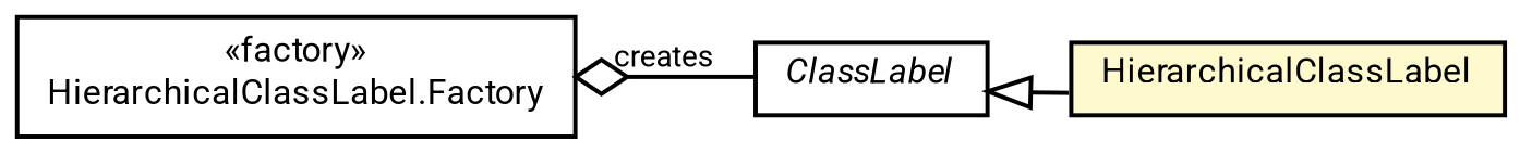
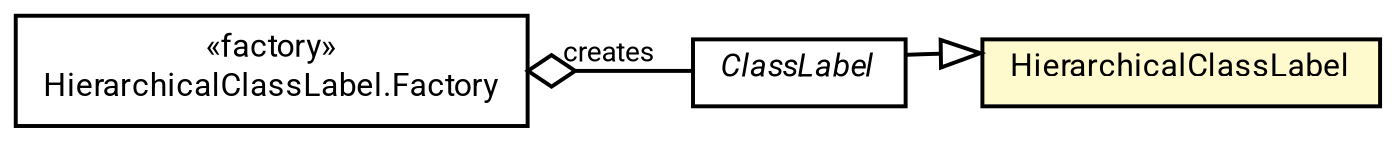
  digraph {
    nodesep=0.15
    rankdir=LR
    ranksep=0.25
    node [fontcolor=black fontname=Roboto fontsize=8 margin=0 shape=plaintext]
    edge [color=black dir=back fontname=Roboto fontsize=7 labelfontname=Roboto labelfontsize=7]
    n1 [height=0 label=<<table title="de.lmu.ifi.dbs.elki.data.ClassLabel" border="0" cellborder="1" cellspacing="0" cellpadding="2" href="ClassLabel.html" target="_parent"> 		<tr><td><table border="0" cellspacing="0" cellpadding="1"> 		<tr><td align="center" balign="center"> <font face="Roboto"><i>ClassLabel</i></font> </td></tr> 		</table></td></tr> 		</table>> width=0]
    n2 [height=0 label=<<table title="de.lmu.ifi.dbs.elki.data.HierarchicalClassLabel" border="0" cellborder="1" cellspacing="0" cellpadding="2" bgcolor="lemonChiffon" href="HierarchicalClassLabel.html" target="_parent"> 		<tr><td><table border="0" cellspacing="0" cellpadding="1"> 		<tr><td align="center" balign="center"> <font face="Roboto">HierarchicalClassLabel</font> </td></tr> 		</table></td></tr> 		</table>> width=0]
    n3 [height=0 label=<<table title="de.lmu.ifi.dbs.elki.data.HierarchicalClassLabel.Factory" border="0" cellborder="1" cellspacing="0" cellpadding="2" href="HierarchicalClassLabel.Factory.html" target="_parent"> 		<tr><td><table border="0" cellspacing="0" cellpadding="1"> 		<tr><td align="center" balign="center"> &#171;factory&#187; </td></tr> 		<tr><td align="center" balign="center"> <font face="Roboto">HierarchicalClassLabel.Factory</font> </td></tr> 		</table></td></tr> 		</table>> width=0]
-   n1 -> n2 [arrowtail=empty weight=10]
+   n2 -> n1 [arrowtail=empty weight=10]
    n3 -> n1 [arrowhead=none arrowtail=ediamond label=creates weight=4]
  }
